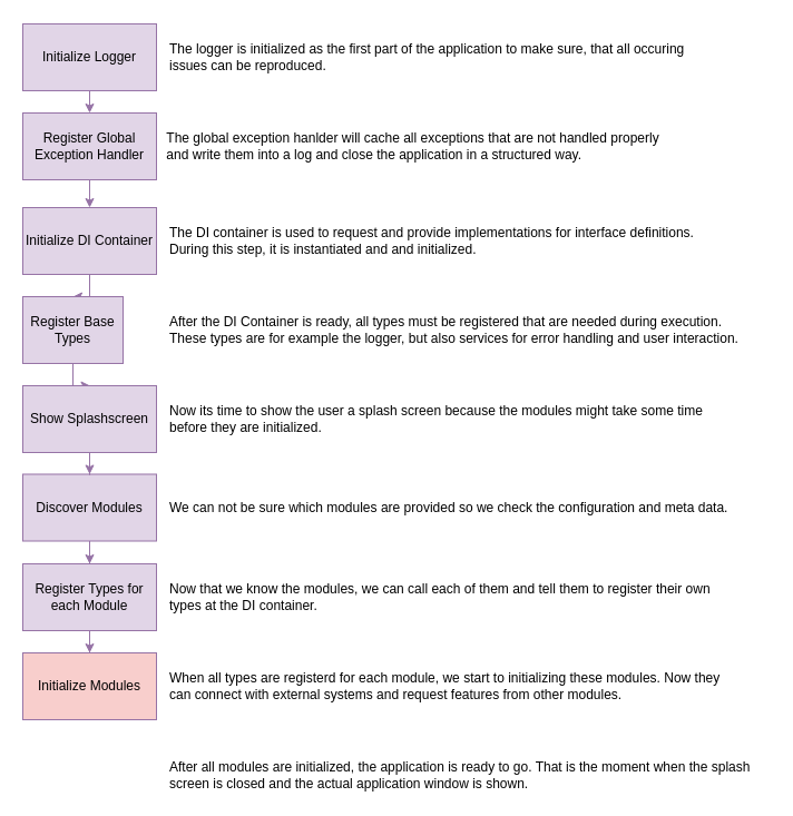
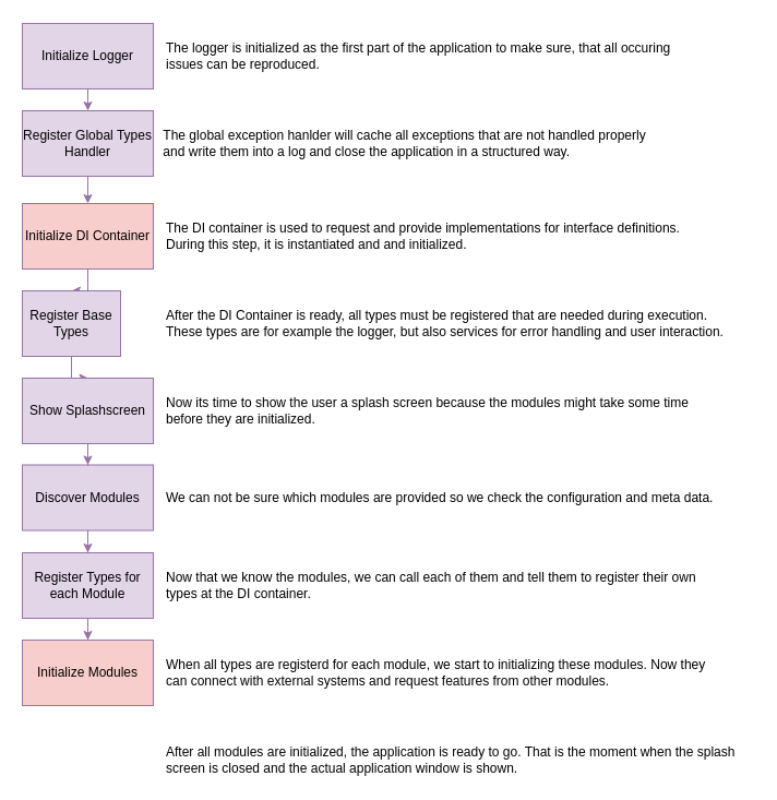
  <mxCell id="0" />
  <mxCell id="1" parent="0" />
  <mxCell id="2" style="edgeStyle=orthogonalEdgeStyle;rounded=0;orthogonalLoop=1;jettySize=auto;html=1;entryX=0.5;entryY=0;entryDx=0;entryDy=0;fillColor=#e1d5e7;strokeColor=#9673a6;" edge="1" parent="1" source="3" target="7"><mxGeometry relative="1" as="geometry" /></mxCell>
- <mxCell id="3" value="Register Global Exception Handler" style="rounded=0;whiteSpace=wrap;html=1;glass=0;shadow=0;fillColor=#e1d5e7;strokeColor=#9673a6;" vertex="1" parent="1"><mxGeometry x="20" y="101" width="120" height="60" as="geometry" /></mxCell>
+ <mxCell id="3" value="Register Global Types Handler" style="rounded=0;whiteSpace=wrap;html=1;glass=0;shadow=0;fillColor=#e1d5e7;strokeColor=#9673a6;" vertex="1" parent="1"><mxGeometry x="20" y="101" width="120" height="60" as="geometry" /></mxCell>
  <mxCell id="4" style="edgeStyle=orthogonalEdgeStyle;rounded=0;orthogonalLoop=1;jettySize=auto;html=1;fillColor=#e1d5e7;strokeColor=#9673a6;" edge="1" parent="1" source="5"><mxGeometry relative="1" as="geometry"><mxPoint x="80" y="100.97" as="targetPoint" /></mxGeometry></mxCell>
  <mxCell id="5" value="Initialize Logger" style="rounded=0;whiteSpace=wrap;html=1;glass=0;shadow=0;fillColor=#e1d5e7;strokeColor=#9673a6;" vertex="1" parent="1"><mxGeometry x="20" y="20.97" width="120" height="60" as="geometry" /></mxCell>
  <mxCell id="6" style="edgeStyle=orthogonalEdgeStyle;rounded=0;orthogonalLoop=1;jettySize=auto;html=1;entryX=0.5;entryY=0;entryDx=0;entryDy=0;fillColor=#e1d5e7;strokeColor=#9673a6;" edge="1" parent="1" source="7" target="9"><mxGeometry relative="1" as="geometry" /></mxCell>
- <mxCell id="7" value="Initialize DI Container" style="rounded=0;whiteSpace=wrap;html=1;glass=0;shadow=0;fillColor=#e1d5e7;strokeColor=#9673a6;" vertex="1" parent="1"><mxGeometry x="20" y="186" width="120" height="60" as="geometry" /></mxCell>
+ <mxCell id="7" value="Initialize DI Container" style="rounded=0;whiteSpace=wrap;html=1;glass=0;shadow=0;fillColor=#f8cecc;strokeColor=#9673a6;" vertex="1" parent="1"><mxGeometry x="20" y="186" width="120" height="60" as="geometry" /></mxCell>
  <mxCell id="8" style="edgeStyle=orthogonalEdgeStyle;rounded=0;orthogonalLoop=1;jettySize=auto;html=1;entryX=0.5;entryY=0;entryDx=0;entryDy=0;fillColor=#e1d5e7;strokeColor=#9673a6;" edge="1" parent="1" source="9"><mxGeometry relative="1" as="geometry"><mxPoint x="80" y="346" as="targetPoint" /></mxGeometry></mxCell>
  <mxCell id="9" value="Register Base Types" style="rounded=0;whiteSpace=wrap;html=1;glass=0;shadow=0;fillColor=#e1d5e7;strokeColor=#9673a6;" vertex="1" parent="1"><mxGeometry x="20" y="266" width="90" height="60" as="geometry" /></mxCell>
  <mxCell id="10" style="edgeStyle=orthogonalEdgeStyle;rounded=0;orthogonalLoop=1;jettySize=auto;html=1;entryX=0.5;entryY=0;entryDx=0;entryDy=0;fillColor=#e1d5e7;strokeColor=#9673a6;" edge="1" parent="1" source="11" target="13"><mxGeometry relative="1" as="geometry" /></mxCell>
  <mxCell id="11" value="Discover Modules" style="rounded=0;whiteSpace=wrap;html=1;glass=0;shadow=0;fillColor=#e1d5e7;strokeColor=#9673a6;" vertex="1" parent="1"><mxGeometry x="20" y="425.5" width="120" height="60" as="geometry" /></mxCell>
  <mxCell id="12" style="edgeStyle=orthogonalEdgeStyle;rounded=0;orthogonalLoop=1;jettySize=auto;html=1;entryX=0.5;entryY=0;entryDx=0;entryDy=0;fillColor=#e1d5e7;strokeColor=#9673a6;" edge="1" parent="1" source="13" target="14"><mxGeometry relative="1" as="geometry" /></mxCell>
  <mxCell id="13" value="Register Types for each Module" style="rounded=0;whiteSpace=wrap;html=1;glass=0;shadow=0;fillColor=#e1d5e7;strokeColor=#9673a6;" vertex="1" parent="1"><mxGeometry x="20" y="506" width="120" height="60" as="geometry" /></mxCell>
  <mxCell id="14" value="Initialize Modules" style="rounded=0;whiteSpace=wrap;html=1;glass=0;shadow=0;fillColor=#f8cecc;strokeColor=#9673a6;" vertex="1" parent="1"><mxGeometry x="20" y="586" width="120" height="60" as="geometry" /></mxCell>
  <mxCell id="15" style="edgeStyle=orthogonalEdgeStyle;rounded=0;orthogonalLoop=1;jettySize=auto;html=1;entryX=0.5;entryY=0;entryDx=0;entryDy=0;fillColor=#e1d5e7;strokeColor=#9673a6;" edge="1" parent="1" source="16" target="11"><mxGeometry relative="1" as="geometry" /></mxCell>
  <mxCell id="16" value="Show Splashscreen" style="rounded=0;whiteSpace=wrap;html=1;glass=0;shadow=0;fillColor=#e1d5e7;strokeColor=#9673a6;" vertex="1" parent="1"><mxGeometry x="20" y="346" width="120" height="60" as="geometry" /></mxCell>
  <mxCell id="17" value="&lt;div style=&quot;text-align: left&quot;&gt;&lt;span&gt;The global exception hanlder will cache all exceptions that are not handled properly&lt;/span&gt;&lt;/div&gt;&lt;div style=&quot;text-align: left&quot;&gt;&lt;span&gt;and write them into a log and close the application in a structured way.&lt;/span&gt;&lt;/div&gt;" style="text;html=1;align=center;verticalAlign=middle;resizable=0;points=[];autosize=1;strokeColor=none;fillColor=none;" vertex="1" parent="1"><mxGeometry x="140" y="116" width="460" height="30" as="geometry" /></mxCell>
  <mxCell id="18" value="&lt;div&gt;The logger is initialized as the first part of the application to make sure, that all occuring&lt;/div&gt;&lt;div&gt;issues can be reproduced.&lt;/div&gt;" style="text;html=1;align=left;verticalAlign=middle;resizable=0;points=[];autosize=1;strokeColor=none;fillColor=none;" vertex="1" parent="1"><mxGeometry x="150" y="35.97" width="480" height="30" as="geometry" /></mxCell>
  <mxCell id="19" value="&lt;div&gt;The DI container is used to request and provide implementations for interface definitions.&lt;/div&gt;&lt;div&gt;During this step, it is instantiated and and initialized.&lt;/div&gt;" style="text;html=1;align=left;verticalAlign=middle;resizable=0;points=[];autosize=1;strokeColor=none;fillColor=none;" vertex="1" parent="1"><mxGeometry x="150" y="201" width="490" height="30" as="geometry" /></mxCell>
  <mxCell id="20" value="&lt;div&gt;After the DI Container is ready, all types must be registered that are needed during execution.&lt;/div&gt;&lt;div&gt;These types are for example the logger, but also services for error handling and user interaction.&lt;/div&gt;" style="text;html=1;align=left;verticalAlign=middle;resizable=0;points=[];autosize=1;strokeColor=none;fillColor=none;" vertex="1" parent="1"><mxGeometry x="150" y="281" width="530" height="30" as="geometry" /></mxCell>
  <mxCell id="21" value="Now its time to show the user a splash screen because the modules might take some time &lt;br&gt;before they are initialized." style="text;html=1;align=left;verticalAlign=middle;resizable=0;points=[];autosize=1;strokeColor=none;fillColor=none;" vertex="1" parent="1"><mxGeometry x="150" y="361" width="490" height="30" as="geometry" /></mxCell>
  <mxCell id="22" value="We can not be sure which modules are provided so we check the configuration and meta data." style="text;html=1;align=left;verticalAlign=middle;resizable=0;points=[];autosize=1;strokeColor=none;fillColor=none;" vertex="1" parent="1"><mxGeometry x="150" y="445.5" width="520" height="20" as="geometry" /></mxCell>
  <mxCell id="23" value="Now that we know the modules, we can call each of them and tell them to register their own&lt;br&gt;types at the DI container." style="text;html=1;align=left;verticalAlign=middle;resizable=0;points=[];autosize=1;strokeColor=none;fillColor=none;" vertex="1" parent="1"><mxGeometry x="150" y="521" width="500" height="30" as="geometry" /></mxCell>
  <mxCell id="24" value="When all types are registerd for each module, we start to initializing these modules. Now they&lt;br&gt;can connect with external systems and request features from other modules." style="text;html=1;align=left;verticalAlign=middle;resizable=0;points=[];autosize=1;strokeColor=none;fillColor=none;" vertex="1" parent="1"><mxGeometry x="150" y="601" width="510" height="30" as="geometry" /></mxCell>
  <mxCell id="25" value="After all modules are initialized, the application is ready to go. That is the moment when the splash&lt;br&gt;screen is closed and the actual application window is shown." style="text;html=1;align=left;verticalAlign=middle;resizable=0;points=[];autosize=1;strokeColor=none;fillColor=none;" vertex="1" parent="1"><mxGeometry x="150" y="681" width="540" height="30" as="geometry" /></mxCell>
